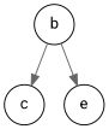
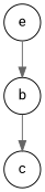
  digraph {
    fontname=Roboto
    node [fontname=Roboto shape=circle]
    edge [color=gray40 fontname=Roboto]
    b
    c
    e
    b -> c
-   b -> e
+   e -> b
  }
